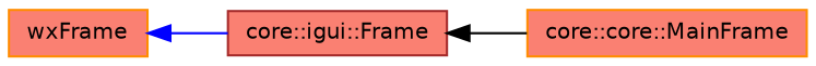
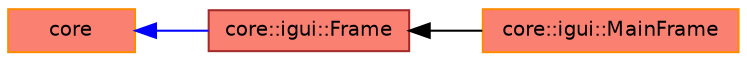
  digraph {
    rankdir=LR
    node [color=darkorange fillcolor=salmon fontname=Helvetica fontsize=10 shape=record style=filled]
    edge [dir=back fontname=Helvetica fontsize=10 labelfontname=Helvetica labelfontsize=10 style=solid]
-   n1 [height=0.2 label=wxFrame width=0.4]
+   n1 [height=0.2 label=core width=0.4]
    n2 [color=brown height=0.2 label="core::igui::Frame" width=0.4]
-   n3 [height=0.2 label="core::core::MainFrame" width=0.4]
+   n3 [height=0.2 label="core::igui::MainFrame" width=0.4]
    n1 -> n2 [color=blue]
    n2 -> n3 [color=black]
  }
